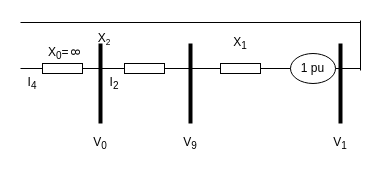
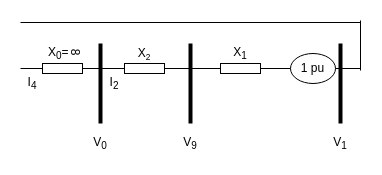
  <mxCell id="0" />
  <mxCell id="1" parent="0" />
  <mxCell id="2" value="" style="endArrow=none;html=1;strokeWidth=1;" edge="1" parent="1"><mxGeometry width="50" height="50" relative="1" as="geometry"><mxPoint x="360" y="70" as="sourcePoint" /><mxPoint x="360" y="20" as="targetPoint" /></mxGeometry></mxCell>
  <mxCell id="3" value="" style="endArrow=none;html=1;strokeWidth=1;shape=link;width=46;" edge="1" parent="1"><mxGeometry width="50" height="50" relative="1" as="geometry"><mxPoint x="20" y="45" as="sourcePoint" /><mxPoint x="360" y="45" as="targetPoint" /></mxGeometry></mxCell>
  <mxCell id="4" value="" style="rounded=0;whiteSpace=wrap;html=1;" parent="1" vertex="1"><mxGeometry x="42" y="63" width="40" height="10" as="geometry" /></mxCell>
  <mxCell id="5" value="X&lt;sub&gt;0&lt;/sub&gt;=&amp;nbsp;" style="text;html=1;strokeColor=none;fillColor=none;align=center;verticalAlign=middle;whiteSpace=wrap;rounded=0;" parent="1" vertex="1"><mxGeometry x="40" y="43" width="40" height="20" as="geometry" /></mxCell>
  <mxCell id="6" value="" style="endArrow=none;html=1;strokeWidth=4;" edge="1" parent="1"><mxGeometry width="50" height="50" relative="1" as="geometry"><mxPoint x="100" y="123" as="sourcePoint" /><mxPoint x="100" y="43" as="targetPoint" /></mxGeometry></mxCell>
  <mxCell id="7" value="1 pu" style="ellipse;whiteSpace=wrap;html=1;aspect=fixed;" vertex="1" parent="1"><mxGeometry x="290" y="53" width="45" height="30" as="geometry" /></mxCell>
  <mxCell id="8" value="" style="endArrow=none;html=1;strokeWidth=4;" edge="1" parent="1"><mxGeometry width="50" height="50" relative="1" as="geometry"><mxPoint x="190" y="123" as="sourcePoint" /><mxPoint x="190" y="43" as="targetPoint" /></mxGeometry></mxCell>
  <mxCell id="9" value="" style="endArrow=none;html=1;strokeWidth=4;" edge="1" parent="1"><mxGeometry width="50" height="50" relative="1" as="geometry"><mxPoint x="340" y="123" as="sourcePoint" /><mxPoint x="340" y="43" as="targetPoint" /></mxGeometry></mxCell>
  <mxCell id="10" value="" style="rounded=0;whiteSpace=wrap;html=1;" vertex="1" parent="1"><mxGeometry x="220" y="63" width="40" height="10" as="geometry" /></mxCell>
- <mxCell id="11" value="X&lt;sub&gt;1&lt;/sub&gt;" style="text;html=1;strokeColor=none;fillColor=none;align=center;verticalAlign=middle;whiteSpace=wrap;rounded=0;" vertex="1" parent="1"><mxGeometry x="230" y="33" width="20" height="20" as="geometry" /></mxCell>
+ <mxCell id="11" value="X&lt;sub&gt;1&lt;/sub&gt;" style="text;html=1;strokeColor=none;fillColor=none;align=center;verticalAlign=middle;whiteSpace=wrap;rounded=0;" vertex="1" parent="1"><mxGeometry x="230" y="43" width="20" height="20" as="geometry" /></mxCell>
  <mxCell id="12" value="" style="rounded=0;whiteSpace=wrap;html=1;" vertex="1" parent="1"><mxGeometry x="124" y="63" width="40" height="10" as="geometry" /></mxCell>
- <mxCell id="13" value="X&lt;span style=&quot;font-size: 10px&quot;&gt;&lt;sub&gt;2&lt;/sub&gt;&lt;/span&gt;" style="text;html=1;strokeColor=none;fillColor=none;align=center;verticalAlign=middle;whiteSpace=wrap;rounded=0;" vertex="1" parent="1"><mxGeometry x="94" y="28" width="20" height="20" as="geometry" /></mxCell>
+ <mxCell id="13" value="X&lt;span style=&quot;font-size: 10px&quot;&gt;&lt;sub&gt;2&lt;/sub&gt;&lt;/span&gt;" style="text;html=1;strokeColor=none;fillColor=none;align=center;verticalAlign=middle;whiteSpace=wrap;rounded=0;" vertex="1" parent="1"><mxGeometry x="134" y="43" width="20" height="20" as="geometry" /></mxCell>
  <mxCell id="14" value="V&lt;sub&gt;9&lt;/sub&gt;" style="text;html=1;strokeColor=none;fillColor=none;align=center;verticalAlign=middle;whiteSpace=wrap;rounded=0;" vertex="1" parent="1"><mxGeometry x="180" y="133" width="20" height="20" as="geometry" /></mxCell>
  <mxCell id="15" value="V&lt;sub&gt;0&lt;/sub&gt;" style="text;html=1;strokeColor=none;fillColor=none;align=center;verticalAlign=middle;whiteSpace=wrap;rounded=0;" vertex="1" parent="1"><mxGeometry x="90" y="133" width="20" height="20" as="geometry" /></mxCell>
  <mxCell id="16" value="V&lt;sub&gt;1&lt;/sub&gt;" style="text;html=1;strokeColor=none;fillColor=none;align=center;verticalAlign=middle;whiteSpace=wrap;rounded=0;" vertex="1" parent="1"><mxGeometry x="330" y="133" width="20" height="20" as="geometry" /></mxCell>
  <mxCell id="17" value="I&lt;sub&gt;4&lt;/sub&gt;" style="text;html=1;strokeColor=none;fillColor=none;align=center;verticalAlign=middle;whiteSpace=wrap;rounded=0;" vertex="1" parent="1"><mxGeometry x="22" y="73" width="20" height="20" as="geometry" /></mxCell>
  <mxCell id="18" value="I&lt;sub&gt;2&lt;/sub&gt;" style="text;html=1;strokeColor=none;fillColor=none;align=center;verticalAlign=middle;whiteSpace=wrap;rounded=0;" vertex="1" parent="1"><mxGeometry x="104" y="73" width="20" height="20" as="geometry" /></mxCell>
  <mxCell id="19" value="8" style="text;html=1;strokeColor=none;fillColor=none;align=center;verticalAlign=middle;whiteSpace=wrap;rounded=0;rotation=90;" vertex="1" parent="1"><mxGeometry x="67" y="42" width="16" height="20" as="geometry" /></mxCell>
